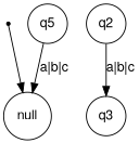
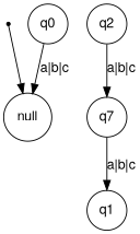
  digraph {
    rankdir=TB
    node [fontname="Helvetica,Arial,sans-serif" shape=circle]
    edge [fontname="Helvetica,Arial,sans-serif"]
    inic [shape=point]
    null
-   q3
+   q3 [label=q7]
+   q1
    q2
-   q0 [label=q5]
+   q0
    inic -> null
+   q3 -> q1 [label="a|b|c"]
    q2 -> q3 [label="a|b|c"]
    q0 -> null [label="a|b|c"]
  }
